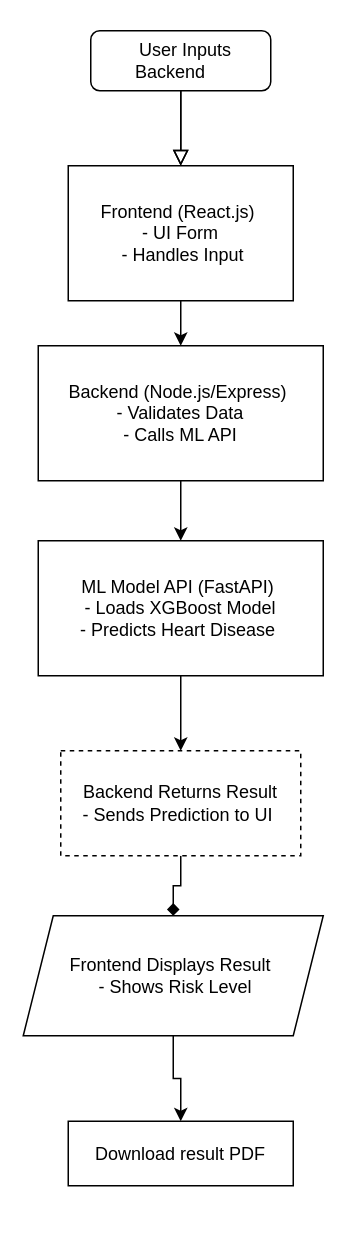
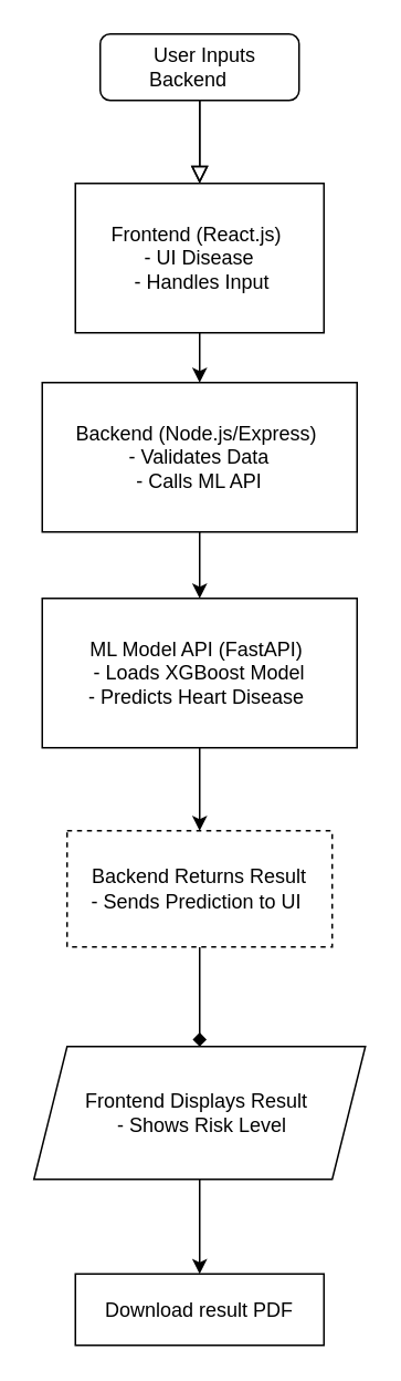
  <mxCell id="0" />
  <mxCell id="1" parent="0" />
  <mxCell id="2" value="" style="rounded=0;html=1;jettySize=auto;orthogonalLoop=1;fontSize=11;endArrow=block;endFill=0;endSize=8;strokeWidth=1;shadow=0;labelBackgroundColor=none;edgeStyle=orthogonalEdgeStyle;" parent="1" source="3" edge="1"><mxGeometry relative="1" as="geometry"><mxPoint x="120" y="110" as="targetPoint" /></mxGeometry></mxCell>
  <mxCell id="3" value="&amp;nbsp;&amp;nbsp;&lt;span class=&quot;hljs-keyword&quot;&gt;User&lt;/span&gt; Inputs Backend&amp;nbsp; &amp;nbsp;&amp;nbsp;" style="rounded=1;whiteSpace=wrap;html=1;fontSize=12;glass=0;strokeWidth=1;shadow=0;" parent="1" vertex="1"><mxGeometry x="60" y="20" width="120" height="40" as="geometry" /></mxCell>
  <mxCell id="4" value="" style="edgeStyle=orthogonalEdgeStyle;rounded=0;orthogonalLoop=1;jettySize=auto;html=1;" edge="1" parent="1" source="5" target="8"><mxGeometry relative="1" as="geometry" /></mxCell>
- <mxCell id="5" value="Frontend (React.js)&amp;nbsp;&lt;div&gt;&amp;nbsp;- UI Form&amp;nbsp;&lt;/div&gt;&lt;div&gt;&amp;nbsp;- Handles &lt;span class=&quot;hljs-keyword&quot;&gt;Input&lt;/span&gt;&lt;/div&gt;" style="rounded=0;whiteSpace=wrap;html=1;" vertex="1" parent="1"><mxGeometry x="45" y="110" width="150" height="90" as="geometry" /></mxCell>
+ <mxCell id="5" value="Frontend (React.js)&amp;nbsp;&lt;div&gt;&amp;nbsp;- UI Disease&amp;nbsp;&lt;/div&gt;&lt;div&gt;&amp;nbsp;- Handles &lt;span class=&quot;hljs-keyword&quot;&gt;Input&lt;/span&gt;&lt;/div&gt;" style="rounded=0;whiteSpace=wrap;html=1;" vertex="1" parent="1"><mxGeometry x="45" y="110" width="150" height="90" as="geometry" /></mxCell>
  <mxCell id="6" value="" style="rounded=0;html=1;jettySize=auto;orthogonalLoop=1;fontSize=11;endArrow=block;endFill=0;endSize=8;strokeWidth=1;shadow=0;labelBackgroundColor=none;edgeStyle=orthogonalEdgeStyle;" edge="1" parent="1"><mxGeometry relative="1" as="geometry"><mxPoint x="120" y="60" as="sourcePoint" /><mxPoint x="120" y="110" as="targetPoint" /></mxGeometry></mxCell>
  <mxCell id="7" value="" style="edgeStyle=orthogonalEdgeStyle;rounded=0;orthogonalLoop=1;jettySize=auto;html=1;" edge="1" parent="1" source="8" target="10"><mxGeometry relative="1" as="geometry" /></mxCell>
  <mxCell id="8" value="Backend (Node.js/Express)&amp;nbsp;&lt;div&gt;&amp;nbsp;- Validates Data&amp;nbsp;&lt;div&gt;&amp;nbsp;- Calls ML API&amp;nbsp;&lt;/div&gt;&lt;/div&gt;" style="whiteSpace=wrap;html=1;rounded=0;" vertex="1" parent="1"><mxGeometry x="25" y="230" width="190" height="90" as="geometry" /></mxCell>
  <mxCell id="9" value="" style="edgeStyle=orthogonalEdgeStyle;rounded=0;orthogonalLoop=1;jettySize=auto;html=1;" edge="1" parent="1" source="10" target="12"><mxGeometry relative="1" as="geometry" /></mxCell>
  <mxCell id="10" value="ML Model API (FastAPI)&amp;nbsp;&lt;div&gt;&amp;nbsp;- Loads XGBoost Model&amp;nbsp;&lt;/div&gt;&lt;div&gt;- Predicts Heart Disease&amp;nbsp;&lt;/div&gt;" style="whiteSpace=wrap;html=1;rounded=0;" vertex="1" parent="1"><mxGeometry x="25" y="360" width="190" height="90" as="geometry" /></mxCell>
  <mxCell id="11" value="" style="edgeStyle=orthogonalEdgeStyle;rounded=0;orthogonalLoop=1;jettySize=auto;html=1;endArrow=diamond;" edge="1" parent="1" source="12" target="14"><mxGeometry relative="1" as="geometry" /></mxCell>
  <mxCell id="12" value="&amp;nbsp;Backend &lt;span class=&quot;hljs-keyword&quot;&gt;Returns&lt;/span&gt; Result&amp;nbsp;&lt;div&gt;- Sends Prediction &lt;span class=&quot;hljs-keyword&quot;&gt;to&lt;/span&gt; UI&amp;nbsp;&lt;/div&gt;" style="whiteSpace=wrap;html=1;rounded=0;dashed=1;" vertex="1" parent="1"><mxGeometry x="40" y="500" width="160" height="70" as="geometry" /></mxCell>
  <mxCell id="13" value="" style="edgeStyle=orthogonalEdgeStyle;rounded=0;orthogonalLoop=1;jettySize=auto;html=1;" edge="1" parent="1" source="14" target="15"><mxGeometry relative="1" as="geometry" /></mxCell>
- <mxCell id="14" value="Frontend Displays Result&amp;nbsp;&lt;div&gt;&amp;nbsp;- Shows Risk &lt;span class=&quot;hljs-keyword&quot;&gt;Level&lt;/span&gt;&lt;/div&gt;" style="shape=parallelogram;perimeter=parallelogramPerimeter;whiteSpace=wrap;html=1;fixedSize=1;rounded=0;" vertex="1" parent="1"><mxGeometry x="15" y="610" width="200" height="80" as="geometry" /></mxCell>
- <mxCell id="15" value="Download result PDF" style="whiteSpace=wrap;html=1;rounded=0;" vertex="1" parent="1"><mxGeometry x="45" y="747" width="150" height="43" as="geometry" /></mxCell>
+ <mxCell id="14" value="Frontend Displays Result&amp;nbsp;&lt;div&gt;&amp;nbsp;- Shows Risk &lt;span class=&quot;hljs-keyword&quot;&gt;Level&lt;/span&gt;&lt;/div&gt;" style="shape=parallelogram;perimeter=parallelogramPerimeter;whiteSpace=wrap;html=1;fixedSize=1;rounded=0;" vertex="1" parent="1"><mxGeometry x="20" y="630" width="200" height="80" as="geometry" /></mxCell>
+ <mxCell id="15" value="Download result PDF" style="whiteSpace=wrap;html=1;rounded=0;" vertex="1" parent="1"><mxGeometry x="45" y="767" width="150" height="43" as="geometry" /></mxCell>
  <mxCell id="16" style="edgeStyle=orthogonalEdgeStyle;rounded=0;orthogonalLoop=1;jettySize=auto;html=1;exitX=0.5;exitY=1;exitDx=0;exitDy=0;" edge="1" parent="1" source="15" target="15"><mxGeometry relative="1" as="geometry" /></mxCell>
